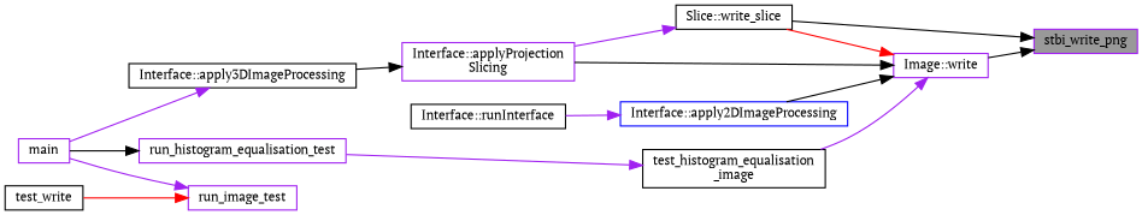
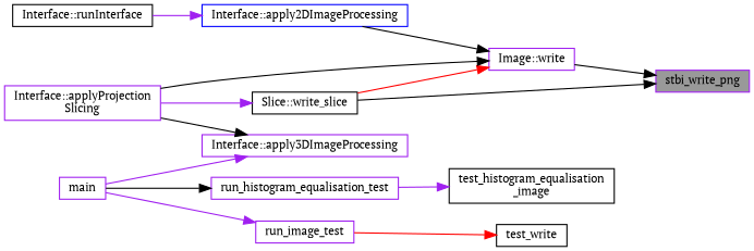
  digraph {
    fontname="PT Serif"
    rankdir=RL
    node [color=purple fillcolor=white fontname="PT Serif" fontsize=10 shape=box style=filled]
    edge [color=black dir=back fontname="PT Serif" fontsize=10 labelfontname=Helvetica labelfontsize=10 style=solid]
    n1 [fillcolor=grey60 fontcolor=black height=0.2 label=stbi_write_png width=0.4]
    n2 [height=0.2 label="Image::write" width=0.4]
    n3 [color=black height=0.2 label="Slice::write_slice" width=0.4]
    n4 [color=blue height=0.2 label="Interface::apply2DImageProcessing" width=0.4]
    n5 [height=0.2 label="Interface::applyProjection\lSlicing" width=0.4]
    n6 [color=black height=0.2 label="test_histogram_equalisation\l_image" width=0.4]
    n7 [color=black height=0.2 label="Interface::runInterface" width=0.4]
-   n8 [color=black height=0.2 label="Interface::apply3DImageProcessing" width=0.4]
+   n8 [height=0.2 label="Interface::apply3DImageProcessing" width=0.4]
    n9 [height=0.2 label=run_histogram_equalisation_test width=0.4]
    n10 [color=black height=0.2 label=test_write width=0.4]
    n11 [height=0.2 label=run_image_test width=0.4]
    n12 [height=0.2 label=main width=0.4]
    n1 -> n2
    n1 -> n3
    n2 -> n3 [color=red]
    n2 -> n4
    n2 -> n5
-   n2 -> n6 [color=purple]
    n3 -> n5 [color=purple]
    n4 -> n7 [color=purple]
-   n5 -> n8
+   n8 -> n5
    n6 -> n9 [color=purple]
    n8 -> n12 [color=purple]
    n9 -> n12
-   n11 -> n10 [color=red]
+   n10 -> n11 [color=red]
    n11 -> n12 [color=purple]
  }
